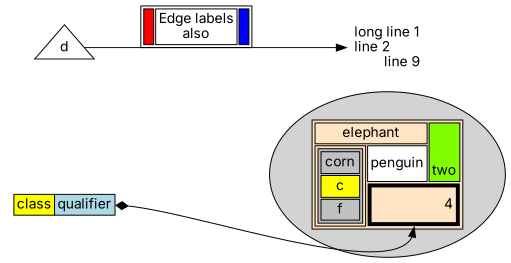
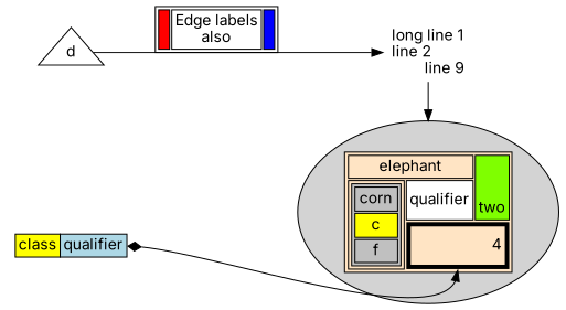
  digraph {
    fontname=Inter
    rankdir=LR
    node [fontname=Inter shape=plaintext]
    edge [fontname=Inter]
-   n1 [height=2.3177 label=< <TABLE BGCOLOR="bisque" href="http://www.graphviz.org/content/node-shapes#html">   <TR><TD COLSPAN="3" BGCOLOR="bisque" href="http://go/wiki/Elephant">elephant</TD>        <TD ROWSPAN="2" BGCOLOR="chartreuse"            VALIGN="bottom" ALIGN="right">two</TD> </TR>   <TR><TD COLSPAN="2" ROWSPAN="2">         <TABLE BGCOLOR="grey" href="http://go/wiki/Grey">           <TR> <TD href="http://go/wiki/Sweet_corn">corn</TD> </TR>            <TR> <TD BGCOLOR="yellow">c</TD> </TR>            <TR> <TD href="http://go/wiki/F">f</TD> </TR>          </TABLE> </TD>       <TD BGCOLOR="white">penguin</TD>    </TR>    <TR> <TD COLSPAN="2" BORDER="4" ALIGN="right" PORT="there">4</TD> </TR> </TABLE>> shape=ellipse style=filled width=2.907]
+   n1 [height=2.3177 label=< <TABLE BGCOLOR="bisque" href="http://www.graphviz.org/content/node-shapes#html">   <TR><TD COLSPAN="3" BGCOLOR="bisque" href="http://go/wiki/Elephant">elephant</TD>        <TD ROWSPAN="2" BGCOLOR="chartreuse"            VALIGN="bottom" ALIGN="right">two</TD> </TR>   <TR><TD COLSPAN="2" ROWSPAN="2">         <TABLE BGCOLOR="grey" href="http://go/wiki/Grey">           <TR> <TD href="http://go/wiki/Sweet_corn">corn</TD> </TR>            <TR> <TD BGCOLOR="yellow">c</TD> </TR>            <TR> <TD href="http://go/wiki/F">f</TD> </TR>          </TABLE> </TD>       <TD BGCOLOR="white">qualifier</TD>    </TR>    <TR> <TD COLSPAN="2" BORDER="4" ALIGN="right" PORT="there">4</TD> </TR> </TABLE>> shape=ellipse style=filled width=2.907]
    n2 [height=0.73611 label=<long line 1<BR/>line 2<BR ALIGN="LEFT"/>line 9<BR ALIGN="RIGHT"/>> width=1.0417]
    n3 [height=0.5 label=< <TABLE BORDER="0" CELLBORDER="1" CELLSPACING="0">   <TR><TD ROWSPAN="3" BGCOLOR="yellow">class</TD></TR>   <TR><TD PORT="here" BGCOLOR="lightblue">qualifier</TD></TR> </TABLE>> width=1.4028]
    d [height=0.63889 shape=triangle width=0.83048]
    subgraph sub_1 {
      rank=same
      n1
      n2
    }
+   n2 -> n1
    n3 -> n1 [arrowtail=diamond dir=both headport=there tailport=here]
    d -> n2 [label=< <TABLE>   <TR><TD BGCOLOR="red" WIDTH="10"> </TD>       <TD>Edge labels<BR/>also</TD>       <TD BGCOLOR="blue" WIDTH="10"> </TD>   </TR> </TABLE>>]
  }
